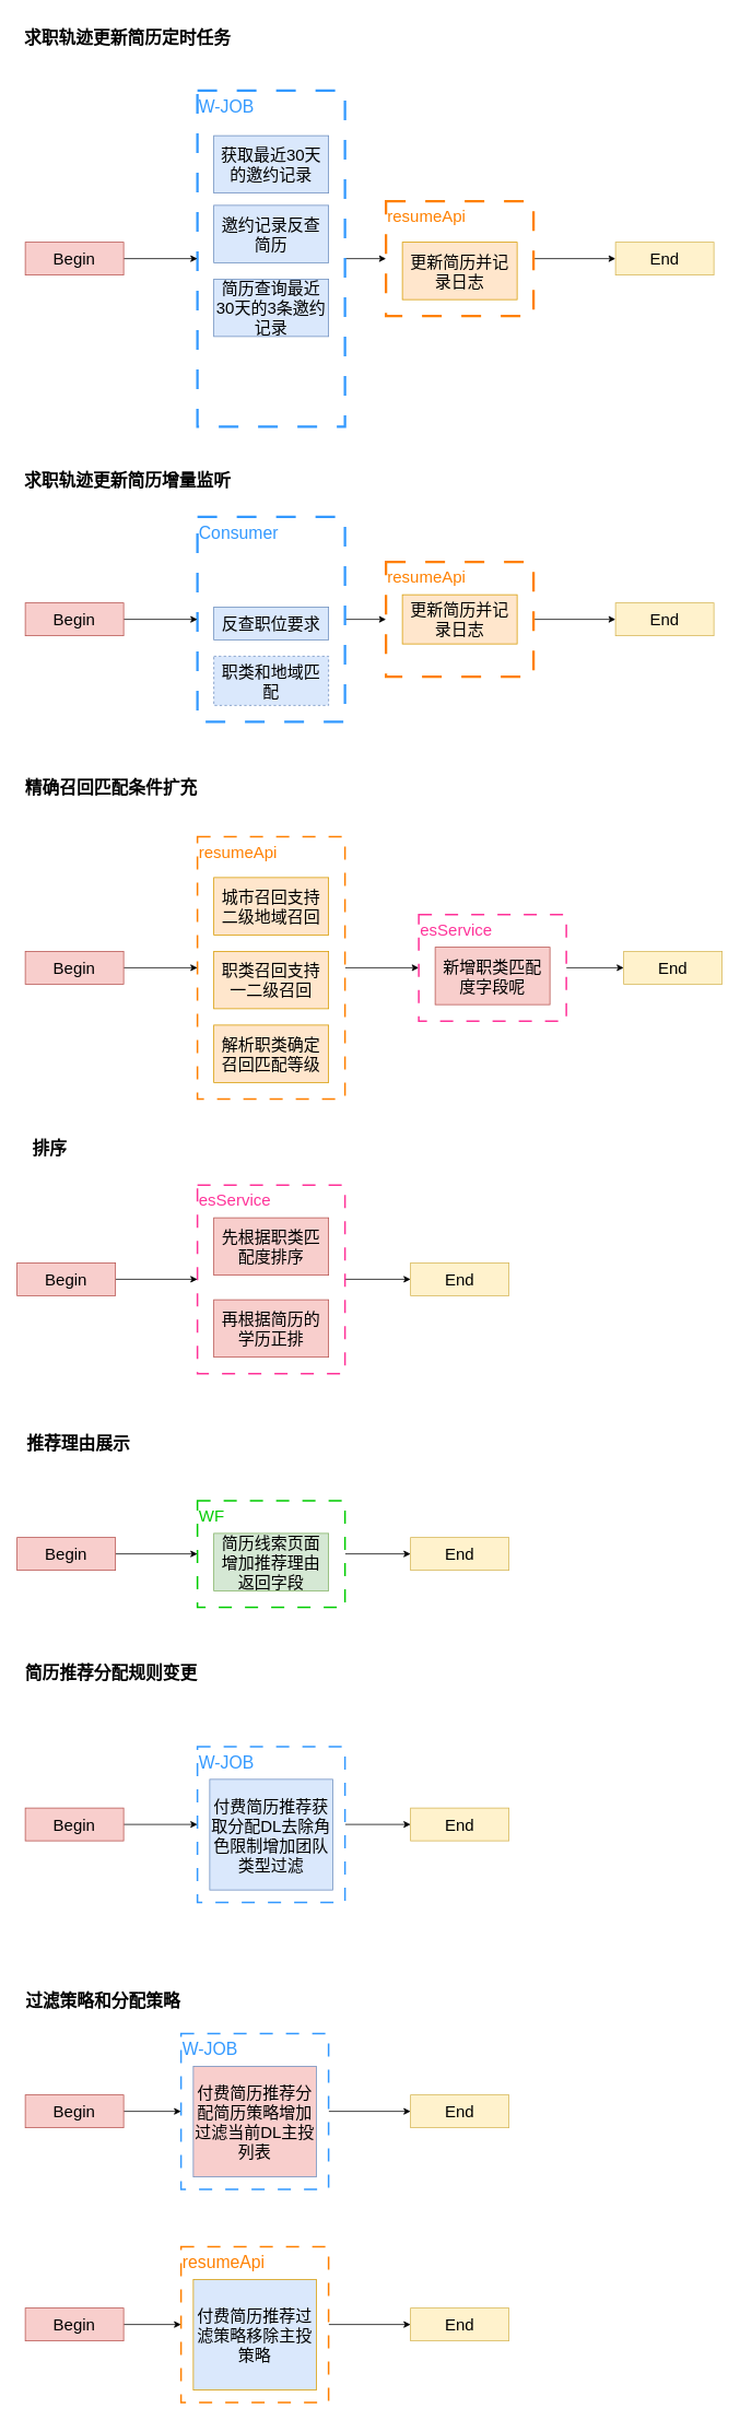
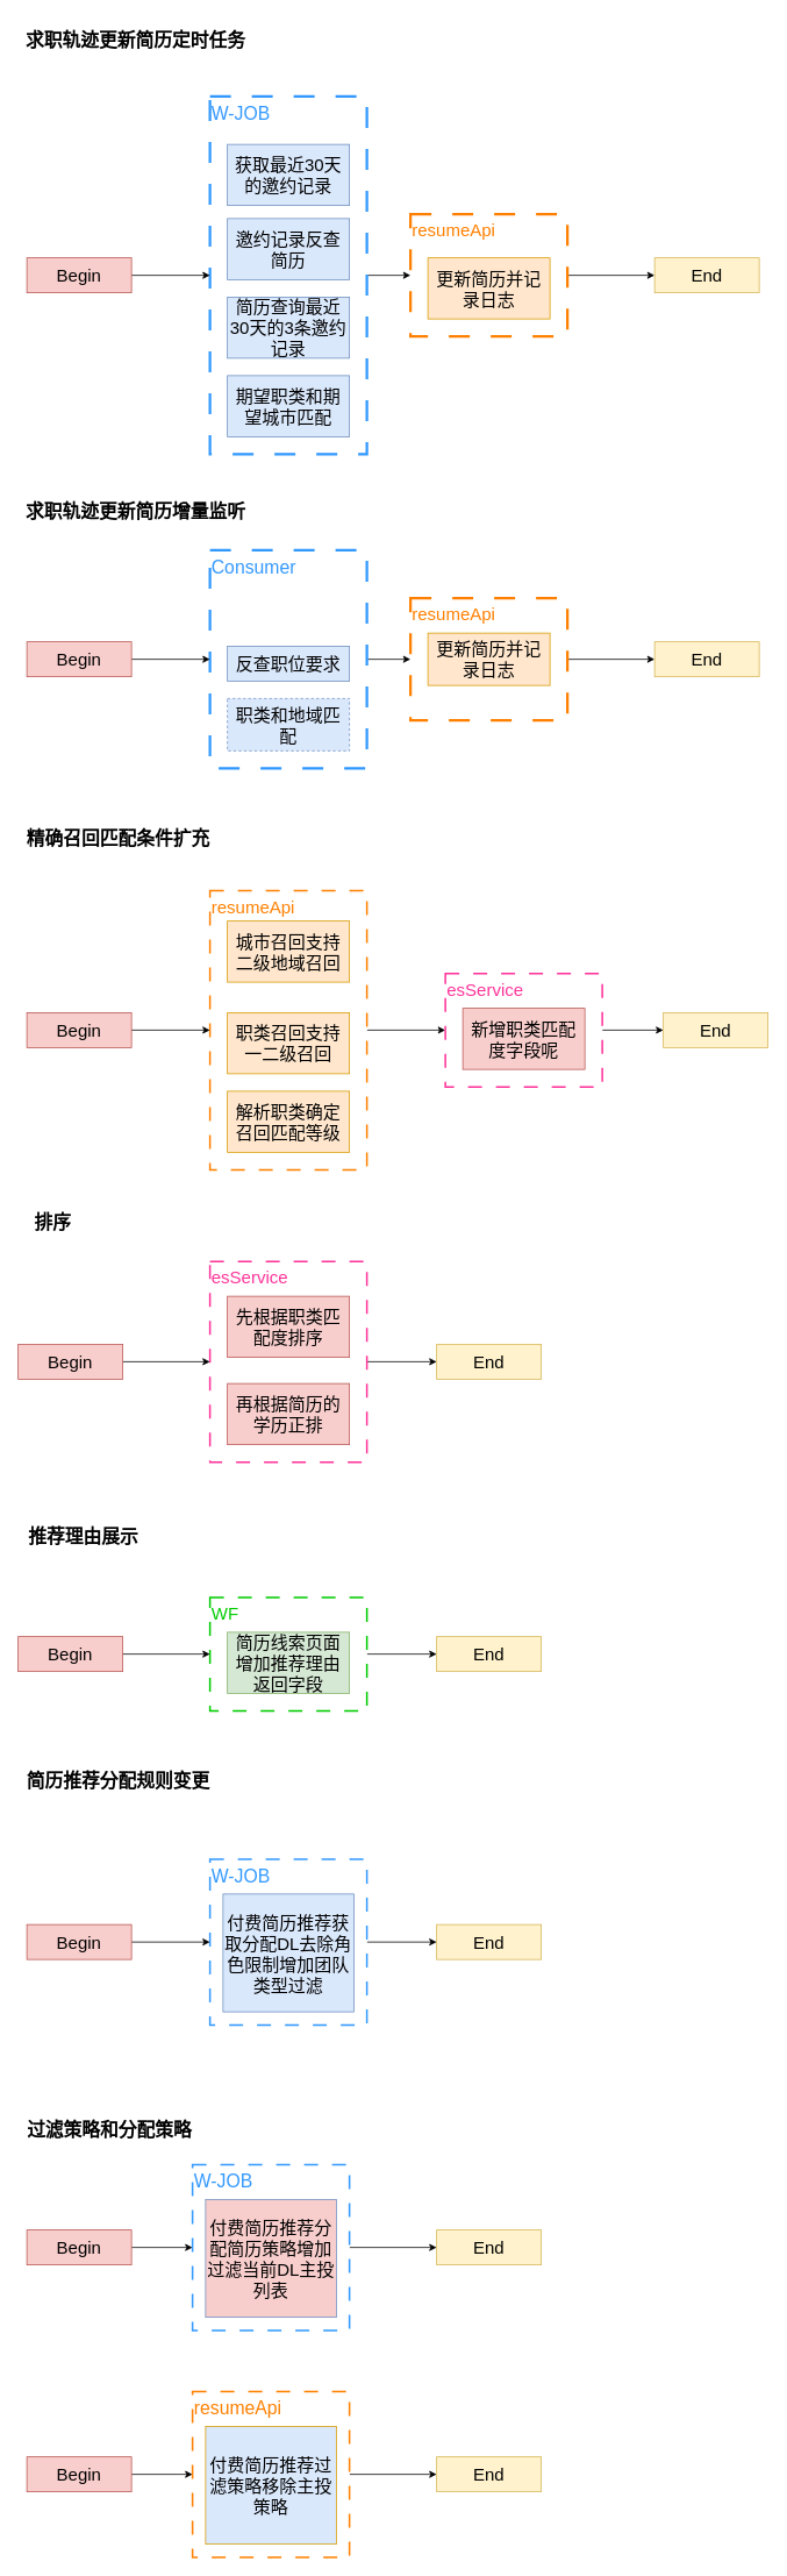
  <mxCell id="0" />
  <mxCell id="1" parent="0" />
  <mxCell id="2" style="edgeStyle=orthogonalEdgeStyle;rounded=0;orthogonalLoop=1;jettySize=auto;html=1;entryX=0;entryY=0.5;entryDx=0;entryDy=0;" edge="1" parent="1" source="3" target="41"><mxGeometry relative="1" as="geometry" /></mxCell>
  <mxCell id="3" value="esService" style="rounded=0;whiteSpace=wrap;html=1;dashed=1;dashPattern=8 8;strokeColor=#FF3399;strokeWidth=2;verticalAlign=top;align=left;fontSize=20;fontColor=#FF3399;" vertex="1" parent="1"><mxGeometry x="240" y="1445" width="180" height="230" as="geometry" /></mxCell>
  <mxCell id="4" style="edgeStyle=orthogonalEdgeStyle;rounded=0;orthogonalLoop=1;jettySize=auto;html=1;entryX=0;entryY=0.5;entryDx=0;entryDy=0;" edge="1" parent="1" source="5" target="43"><mxGeometry relative="1" as="geometry" /></mxCell>
  <mxCell id="5" value="resumeApi" style="rounded=0;whiteSpace=wrap;html=1;dashed=1;dashPattern=8 8;strokeColor=#FF8000;strokeWidth=2;verticalAlign=top;align=left;fontSize=20;fontColor=#FF8000;" vertex="1" parent="1"><mxGeometry x="240" y="1020" width="180" height="320" as="geometry" /></mxCell>
  <mxCell id="6" style="edgeStyle=orthogonalEdgeStyle;rounded=0;orthogonalLoop=1;jettySize=auto;html=1;entryX=0;entryY=0.5;entryDx=0;entryDy=0;" edge="1" parent="1" source="7" target="29"><mxGeometry relative="1" as="geometry" /></mxCell>
  <mxCell id="7" value="resumeApi" style="rounded=0;whiteSpace=wrap;html=1;dashed=1;dashPattern=8 8;strokeColor=#FF8000;strokeWidth=3;verticalAlign=top;align=left;fontSize=20;fontColor=#FF8000;" vertex="1" parent="1"><mxGeometry x="470" y="685" width="180" height="140" as="geometry" /></mxCell>
  <mxCell id="8" style="edgeStyle=orthogonalEdgeStyle;rounded=0;orthogonalLoop=1;jettySize=auto;html=1;entryX=0;entryY=0.5;entryDx=0;entryDy=0;" edge="1" parent="1" source="9" target="7"><mxGeometry relative="1" as="geometry" /></mxCell>
  <mxCell id="9" value="Consumer" style="rounded=0;whiteSpace=wrap;html=1;dashed=1;dashPattern=8 8;strokeColor=#3399FF;strokeWidth=3;align=left;horizontal=1;verticalAlign=top;fontSize=21;fontColor=#3399FF;" vertex="1" parent="1"><mxGeometry x="240" y="630" width="180" height="250" as="geometry" /></mxCell>
  <mxCell id="10" style="edgeStyle=orthogonalEdgeStyle;rounded=0;orthogonalLoop=1;jettySize=auto;html=1;entryX=0;entryY=0.5;entryDx=0;entryDy=0;" edge="1" parent="1" source="11" target="22"><mxGeometry relative="1" as="geometry" /></mxCell>
  <mxCell id="11" value="resumeApi" style="rounded=0;whiteSpace=wrap;html=1;dashed=1;dashPattern=8 8;strokeColor=#FF8000;strokeWidth=3;verticalAlign=top;align=left;fontSize=20;fontColor=#FF8000;" vertex="1" parent="1"><mxGeometry x="470" y="245" width="180" height="140" as="geometry" /></mxCell>
  <mxCell id="12" style="edgeStyle=orthogonalEdgeStyle;rounded=0;orthogonalLoop=1;jettySize=auto;html=1;entryX=0;entryY=0.5;entryDx=0;entryDy=0;" edge="1" parent="1" source="13" target="11"><mxGeometry relative="1" as="geometry" /></mxCell>
  <mxCell id="13" value="W-JOB" style="rounded=0;whiteSpace=wrap;html=1;dashed=1;dashPattern=8 8;strokeColor=#3399FF;strokeWidth=3;align=left;horizontal=1;verticalAlign=top;fontSize=21;fontColor=#3399FF;" vertex="1" parent="1"><mxGeometry x="240" y="110" width="180" height="410" as="geometry" /></mxCell>
  <mxCell id="14" value="求职轨迹更新简历定时任务" style="text;html=1;strokeColor=none;fillColor=none;align=center;verticalAlign=middle;whiteSpace=wrap;rounded=0;fontSize=21;fontStyle=1" vertex="1" parent="1"><mxGeometry x="20" y="20" width="270" height="50" as="geometry" /></mxCell>
  <mxCell id="15" style="edgeStyle=orthogonalEdgeStyle;rounded=0;orthogonalLoop=1;jettySize=auto;html=1;entryX=0;entryY=0.5;entryDx=0;entryDy=0;" edge="1" parent="1" source="16" target="13"><mxGeometry relative="1" as="geometry" /></mxCell>
  <mxCell id="16" value="Begin" style="rounded=0;whiteSpace=wrap;html=1;fontSize=20;fillColor=#f8cecc;strokeColor=#b85450;" vertex="1" parent="1"><mxGeometry x="30" y="295" width="120" height="40" as="geometry" /></mxCell>
  <mxCell id="17" value="获取最近30天的邀约记录" style="rounded=0;whiteSpace=wrap;html=1;fontSize=20;fillColor=#dae8fc;strokeColor=#6c8ebf;" vertex="1" parent="1"><mxGeometry x="260" y="165" width="140" height="70" as="geometry" /></mxCell>
  <mxCell id="18" value="邀约记录反查简历" style="rounded=0;whiteSpace=wrap;html=1;fontSize=20;fillColor=#dae8fc;strokeColor=#6c8ebf;" vertex="1" parent="1"><mxGeometry x="260" y="250" width="140" height="70" as="geometry" /></mxCell>
  <mxCell id="19" value="简历查询最近30天的3条邀约记录" style="rounded=0;whiteSpace=wrap;html=1;fontSize=20;fillColor=#dae8fc;strokeColor=#6c8ebf;" vertex="1" parent="1"><mxGeometry x="260" y="340" width="140" height="70" as="geometry" /></mxCell>
+ <mxCell id="20" value="期望职类和期望城市匹配" style="rounded=0;whiteSpace=wrap;html=1;fontSize=20;fillColor=#dae8fc;strokeColor=#6c8ebf;" vertex="1" parent="1"><mxGeometry x="260" y="430" width="140" height="70" as="geometry" /></mxCell>
  <mxCell id="21" value="更新简历并记录日志" style="rounded=0;whiteSpace=wrap;html=1;fontSize=20;fillColor=#ffe6cc;strokeColor=#d79b00;" vertex="1" parent="1"><mxGeometry x="490" y="295" width="140" height="70" as="geometry" /></mxCell>
  <mxCell id="22" value="End" style="rounded=0;whiteSpace=wrap;html=1;fontSize=20;fillColor=#fff2cc;strokeColor=#d6b656;" vertex="1" parent="1"><mxGeometry x="750" y="295" width="120" height="40" as="geometry" /></mxCell>
  <mxCell id="23" value="求职轨迹更新简历增量监听" style="text;html=1;strokeColor=none;fillColor=none;align=center;verticalAlign=middle;whiteSpace=wrap;rounded=0;fontSize=21;fontStyle=1" vertex="1" parent="1"><mxGeometry x="20" y="560" width="270" height="50" as="geometry" /></mxCell>
  <mxCell id="24" style="edgeStyle=orthogonalEdgeStyle;rounded=0;orthogonalLoop=1;jettySize=auto;html=1;entryX=0;entryY=0.5;entryDx=0;entryDy=0;" edge="1" parent="1" source="25" target="9"><mxGeometry relative="1" as="geometry" /></mxCell>
  <mxCell id="25" value="Begin" style="rounded=0;whiteSpace=wrap;html=1;fontSize=20;fillColor=#f8cecc;strokeColor=#b85450;" vertex="1" parent="1"><mxGeometry x="30" y="735" width="120" height="40" as="geometry" /></mxCell>
  <mxCell id="26" value="反查职位要求" style="whiteSpace=wrap;html=1;fontSize=20;rounded=0;fillColor=#dae8fc;strokeColor=#6c8ebf;" vertex="1" parent="1"><mxGeometry x="260" y="740" width="140" height="40" as="geometry" /></mxCell>
  <mxCell id="27" value="职类和地域匹配" style="whiteSpace=wrap;html=1;fontSize=20;rounded=0;fillColor=#dae8fc;strokeColor=#6c8ebf;dashed=1;" vertex="1" parent="1"><mxGeometry x="260" y="800" width="140" height="60" as="geometry" /></mxCell>
  <mxCell id="28" value="更新简历并记录日志" style="whiteSpace=wrap;html=1;fontSize=20;rounded=0;fillColor=#ffe6cc;strokeColor=#d79b00;" vertex="1" parent="1"><mxGeometry x="490" y="725" width="140" height="60" as="geometry" /></mxCell>
  <mxCell id="29" value="End" style="rounded=0;whiteSpace=wrap;html=1;fontSize=20;fillColor=#fff2cc;strokeColor=#d6b656;" vertex="1" parent="1"><mxGeometry x="750" y="735" width="120" height="40" as="geometry" /></mxCell>
  <mxCell id="30" value="精确召回匹配条件扩充" style="text;html=1;strokeColor=none;fillColor=none;align=center;verticalAlign=middle;whiteSpace=wrap;rounded=0;fontSize=21;fontStyle=1" vertex="1" parent="1"><mxGeometry x="20" y="940" width="230" height="40" as="geometry" /></mxCell>
  <mxCell id="31" style="edgeStyle=orthogonalEdgeStyle;rounded=0;orthogonalLoop=1;jettySize=auto;html=1;entryX=0;entryY=0.5;entryDx=0;entryDy=0;" edge="1" parent="1" source="32" target="5"><mxGeometry relative="1" as="geometry" /></mxCell>
  <mxCell id="32" value="Begin" style="rounded=0;whiteSpace=wrap;html=1;fontSize=20;fillColor=#f8cecc;strokeColor=#b85450;" vertex="1" parent="1"><mxGeometry x="30" y="1160" width="120" height="40" as="geometry" /></mxCell>
- <mxCell id="33" value="城市召回支持二级地域召回" style="whiteSpace=wrap;html=1;fontSize=20;rounded=0;fillColor=#ffe6cc;strokeColor=#d79b00;" vertex="1" parent="1"><mxGeometry x="260" y="1070" width="140" height="70" as="geometry" /></mxCell>
+ <mxCell id="33" value="城市召回支持二级地域召回" style="whiteSpace=wrap;html=1;fontSize=20;rounded=0;fillColor=#ffe6cc;strokeColor=#d79b00;" vertex="1" parent="1"><mxGeometry x="260" y="1055" width="140" height="70" as="geometry" /></mxCell>
  <mxCell id="34" value="职类召回支持一二级召回" style="whiteSpace=wrap;html=1;fontSize=20;rounded=0;fillColor=#ffe6cc;strokeColor=#d79b00;" vertex="1" parent="1"><mxGeometry x="260" y="1160" width="140" height="70" as="geometry" /></mxCell>
  <mxCell id="35" value="解析职类确定召回匹配等级" style="whiteSpace=wrap;html=1;fontSize=20;rounded=0;fillColor=#ffe6cc;strokeColor=#d79b00;" vertex="1" parent="1"><mxGeometry x="260" y="1250" width="140" height="70" as="geometry" /></mxCell>
  <mxCell id="36" value="排序" style="text;html=1;strokeColor=none;fillColor=none;align=center;verticalAlign=middle;whiteSpace=wrap;rounded=0;fontSize=21;fontStyle=1" vertex="1" parent="1"><mxGeometry x="20" y="1380" width="80" height="40" as="geometry" /></mxCell>
  <mxCell id="37" style="edgeStyle=orthogonalEdgeStyle;rounded=0;orthogonalLoop=1;jettySize=auto;html=1;entryX=0;entryY=0.5;entryDx=0;entryDy=0;" edge="1" parent="1" source="38" target="3"><mxGeometry relative="1" as="geometry" /></mxCell>
  <mxCell id="38" value="Begin" style="rounded=0;whiteSpace=wrap;html=1;fontSize=20;fillColor=#f8cecc;strokeColor=#b85450;" vertex="1" parent="1"><mxGeometry x="20" y="1540" width="120" height="40" as="geometry" /></mxCell>
  <mxCell id="39" value="先根据职类匹配度排序" style="whiteSpace=wrap;html=1;fontSize=20;rounded=0;fillColor=#f8cecc;strokeColor=#b85450;" vertex="1" parent="1"><mxGeometry x="260" y="1485" width="140" height="70" as="geometry" /></mxCell>
  <mxCell id="40" value="再根据简历的学历正排" style="whiteSpace=wrap;html=1;fontSize=20;rounded=0;fillColor=#f8cecc;strokeColor=#b85450;" vertex="1" parent="1"><mxGeometry x="260" y="1585" width="140" height="70" as="geometry" /></mxCell>
  <mxCell id="41" value="End" style="rounded=0;whiteSpace=wrap;html=1;fontSize=20;fillColor=#fff2cc;strokeColor=#d6b656;" vertex="1" parent="1"><mxGeometry x="500" y="1540" width="120" height="40" as="geometry" /></mxCell>
  <mxCell id="42" style="edgeStyle=orthogonalEdgeStyle;rounded=0;orthogonalLoop=1;jettySize=auto;html=1;" edge="1" parent="1" source="43" target="45"><mxGeometry relative="1" as="geometry" /></mxCell>
  <mxCell id="43" value="esService" style="rounded=0;whiteSpace=wrap;html=1;dashed=1;dashPattern=8 8;strokeColor=#FF3399;strokeWidth=2;verticalAlign=top;align=left;fontSize=20;fontColor=#FF3399;" vertex="1" parent="1"><mxGeometry x="510" y="1115" width="180" height="130" as="geometry" /></mxCell>
  <mxCell id="44" value="新增职类匹配度字段呢" style="whiteSpace=wrap;html=1;fontSize=20;rounded=0;fillColor=#f8cecc;strokeColor=#b85450;" vertex="1" parent="1"><mxGeometry x="530" y="1155" width="140" height="70" as="geometry" /></mxCell>
  <mxCell id="45" value="End" style="rounded=0;whiteSpace=wrap;html=1;fontSize=20;fillColor=#fff2cc;strokeColor=#d6b656;" vertex="1" parent="1"><mxGeometry x="760" y="1160" width="120" height="40" as="geometry" /></mxCell>
  <mxCell id="46" style="edgeStyle=orthogonalEdgeStyle;rounded=0;orthogonalLoop=1;jettySize=auto;html=1;entryX=0;entryY=0.5;entryDx=0;entryDy=0;" edge="1" parent="1" source="47" target="51"><mxGeometry relative="1" as="geometry" /></mxCell>
  <mxCell id="47" value="WF" style="rounded=0;whiteSpace=wrap;html=1;dashed=1;dashPattern=8 8;strokeColor=#00CC00;strokeWidth=2;verticalAlign=top;align=left;fontSize=20;fontColor=#00CC00;" vertex="1" parent="1"><mxGeometry x="240" y="1830" width="180" height="130" as="geometry" /></mxCell>
  <mxCell id="48" style="edgeStyle=orthogonalEdgeStyle;rounded=0;orthogonalLoop=1;jettySize=auto;html=1;entryX=0;entryY=0.5;entryDx=0;entryDy=0;" edge="1" parent="1" source="49" target="47"><mxGeometry relative="1" as="geometry" /></mxCell>
  <mxCell id="49" value="Begin" style="rounded=0;whiteSpace=wrap;html=1;fontSize=20;fillColor=#f8cecc;strokeColor=#b85450;" vertex="1" parent="1"><mxGeometry x="20" y="1875" width="120" height="40" as="geometry" /></mxCell>
  <mxCell id="50" value="简历线索页面增加推荐理由返回字段" style="whiteSpace=wrap;html=1;fontSize=20;rounded=0;fillColor=#d5e8d4;strokeColor=#82b366;" vertex="1" parent="1"><mxGeometry x="260" y="1870" width="140" height="70" as="geometry" /></mxCell>
  <mxCell id="51" value="End" style="rounded=0;whiteSpace=wrap;html=1;fontSize=20;fillColor=#fff2cc;strokeColor=#d6b656;" vertex="1" parent="1"><mxGeometry x="500" y="1875" width="120" height="40" as="geometry" /></mxCell>
  <mxCell id="52" value="推荐理由展示" style="text;html=1;strokeColor=none;fillColor=none;align=center;verticalAlign=middle;whiteSpace=wrap;rounded=0;fontSize=21;fontStyle=1" vertex="1" parent="1"><mxGeometry x="20" y="1740" width="150" height="40" as="geometry" /></mxCell>
  <mxCell id="53" value="简历推荐分配规则变更" style="text;html=1;strokeColor=none;fillColor=none;align=center;verticalAlign=middle;whiteSpace=wrap;rounded=0;fontSize=21;fontStyle=1" vertex="1" parent="1"><mxGeometry x="20" y="2020" width="230" height="40" as="geometry" /></mxCell>
  <mxCell id="54" style="edgeStyle=orthogonalEdgeStyle;rounded=0;orthogonalLoop=1;jettySize=auto;html=1;entryX=0;entryY=0.5;entryDx=0;entryDy=0;" edge="1" parent="1" source="55" target="57"><mxGeometry relative="1" as="geometry" /></mxCell>
  <mxCell id="55" value="Begin" style="rounded=0;whiteSpace=wrap;html=1;fontSize=20;fillColor=#f8cecc;strokeColor=#b85450;" vertex="1" parent="1"><mxGeometry x="30" y="2205" width="120" height="40" as="geometry" /></mxCell>
  <mxCell id="56" style="edgeStyle=orthogonalEdgeStyle;rounded=0;orthogonalLoop=1;jettySize=auto;html=1;entryX=0;entryY=0.5;entryDx=0;entryDy=0;" edge="1" parent="1" source="57" target="59"><mxGeometry relative="1" as="geometry" /></mxCell>
  <mxCell id="57" value="W-JOB" style="rounded=0;whiteSpace=wrap;html=1;dashed=1;dashPattern=8 8;strokeColor=#3399FF;strokeWidth=2;align=left;horizontal=1;verticalAlign=top;fontSize=21;fontColor=#3399FF;" vertex="1" parent="1"><mxGeometry x="240" y="2130" width="180" height="190" as="geometry" /></mxCell>
  <mxCell id="58" value="付费简历推荐获取分配DL去除角色限制增加团队类型过滤" style="whiteSpace=wrap;html=1;fontSize=20;rounded=0;fillColor=#dae8fc;strokeColor=#6c8ebf;" vertex="1" parent="1"><mxGeometry x="255" y="2170" width="150" height="135" as="geometry" /></mxCell>
  <mxCell id="59" value="End" style="rounded=0;whiteSpace=wrap;html=1;fontSize=20;fillColor=#fff2cc;strokeColor=#d6b656;" vertex="1" parent="1"><mxGeometry x="500" y="2205" width="120" height="40" as="geometry" /></mxCell>
  <mxCell id="60" value="过滤策略和分配策略" style="text;html=1;strokeColor=none;fillColor=none;align=center;verticalAlign=middle;whiteSpace=wrap;rounded=0;fontSize=21;fontStyle=1" vertex="1" parent="1"><mxGeometry x="20" y="2420" width="210" height="40" as="geometry" /></mxCell>
  <mxCell id="61" style="edgeStyle=orthogonalEdgeStyle;rounded=0;orthogonalLoop=1;jettySize=auto;html=1;entryX=0;entryY=0.5;entryDx=0;entryDy=0;" edge="1" parent="1" source="62" target="64"><mxGeometry relative="1" as="geometry" /></mxCell>
  <mxCell id="62" value="Begin" style="rounded=0;whiteSpace=wrap;html=1;fontSize=20;fillColor=#f8cecc;strokeColor=#b85450;" vertex="1" parent="1"><mxGeometry x="30" y="2555" width="120" height="40" as="geometry" /></mxCell>
  <mxCell id="63" style="edgeStyle=orthogonalEdgeStyle;rounded=0;orthogonalLoop=1;jettySize=auto;html=1;entryX=0;entryY=0.5;entryDx=0;entryDy=0;" edge="1" parent="1" source="64" target="66"><mxGeometry relative="1" as="geometry" /></mxCell>
  <mxCell id="64" value="W-JOB" style="rounded=0;whiteSpace=wrap;html=1;dashed=1;dashPattern=8 8;strokeColor=#3399FF;strokeWidth=2;align=left;horizontal=1;verticalAlign=top;fontSize=21;fontColor=#3399FF;" vertex="1" parent="1"><mxGeometry x="220" y="2480" width="180" height="190" as="geometry" /></mxCell>
  <mxCell id="65" value="付费简历推荐分配简历策略增加过滤当前DL主投列表" style="whiteSpace=wrap;html=1;fontSize=20;rounded=0;fillColor=#f8cecc;strokeColor=#6c8ebf;" vertex="1" parent="1"><mxGeometry x="235" y="2520" width="150" height="135" as="geometry" /></mxCell>
  <mxCell id="66" value="End" style="rounded=0;whiteSpace=wrap;html=1;fontSize=20;fillColor=#fff2cc;strokeColor=#d6b656;" vertex="1" parent="1"><mxGeometry x="500" y="2555" width="120" height="40" as="geometry" /></mxCell>
  <mxCell id="67" style="edgeStyle=orthogonalEdgeStyle;rounded=0;orthogonalLoop=1;jettySize=auto;html=1;entryX=0;entryY=0.5;entryDx=0;entryDy=0;" edge="1" parent="1" source="68" target="70"><mxGeometry relative="1" as="geometry" /></mxCell>
  <mxCell id="68" value="Begin" style="rounded=0;whiteSpace=wrap;html=1;fontSize=20;fillColor=#f8cecc;strokeColor=#b85450;" vertex="1" parent="1"><mxGeometry x="30" y="2815" width="120" height="40" as="geometry" /></mxCell>
  <mxCell id="69" style="edgeStyle=orthogonalEdgeStyle;rounded=0;orthogonalLoop=1;jettySize=auto;html=1;entryX=0;entryY=0.5;entryDx=0;entryDy=0;" edge="1" parent="1" source="70" target="72"><mxGeometry relative="1" as="geometry" /></mxCell>
  <mxCell id="70" value="resumeApi" style="rounded=0;whiteSpace=wrap;html=1;dashed=1;dashPattern=8 8;strokeColor=#FF8000;strokeWidth=2;align=left;horizontal=1;verticalAlign=top;fontSize=21;fontColor=#FF8000;" vertex="1" parent="1"><mxGeometry x="220" y="2740" width="180" height="190" as="geometry" /></mxCell>
  <mxCell id="71" value="付费简历推荐过滤策略移除主投策略" style="whiteSpace=wrap;html=1;fontSize=20;rounded=0;fillColor=#dae8fc;strokeColor=#d79b00;" vertex="1" parent="1"><mxGeometry x="235" y="2780" width="150" height="135" as="geometry" /></mxCell>
  <mxCell id="72" value="End" style="rounded=0;whiteSpace=wrap;html=1;fontSize=20;fillColor=#fff2cc;strokeColor=#d6b656;" vertex="1" parent="1"><mxGeometry x="500" y="2815" width="120" height="40" as="geometry" /></mxCell>
